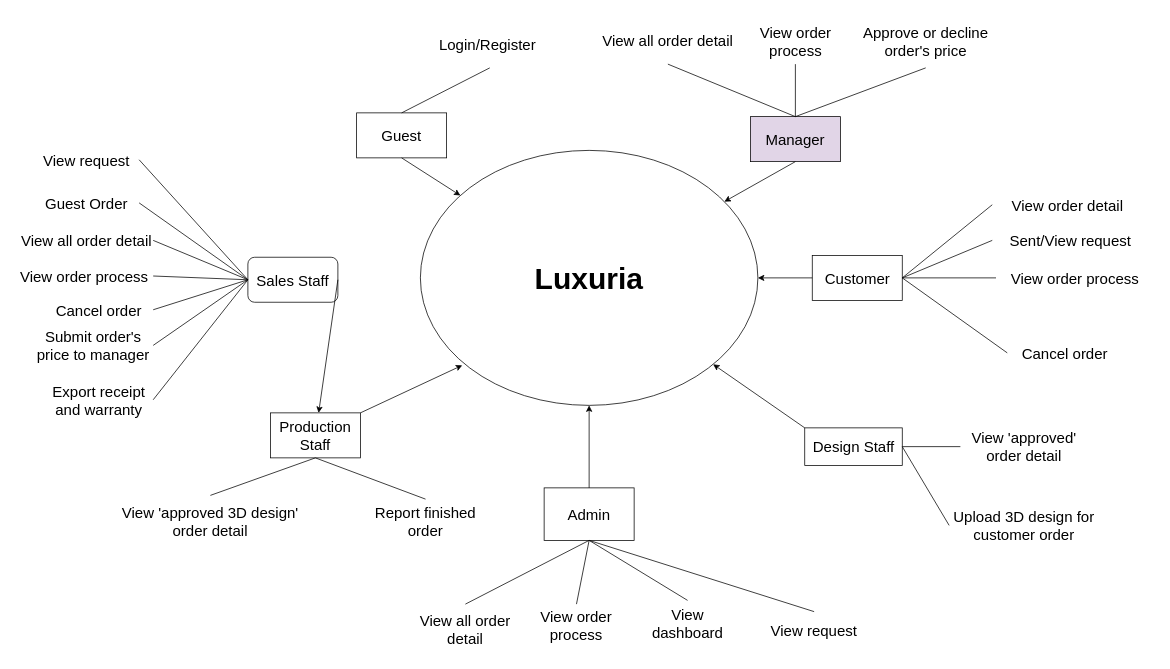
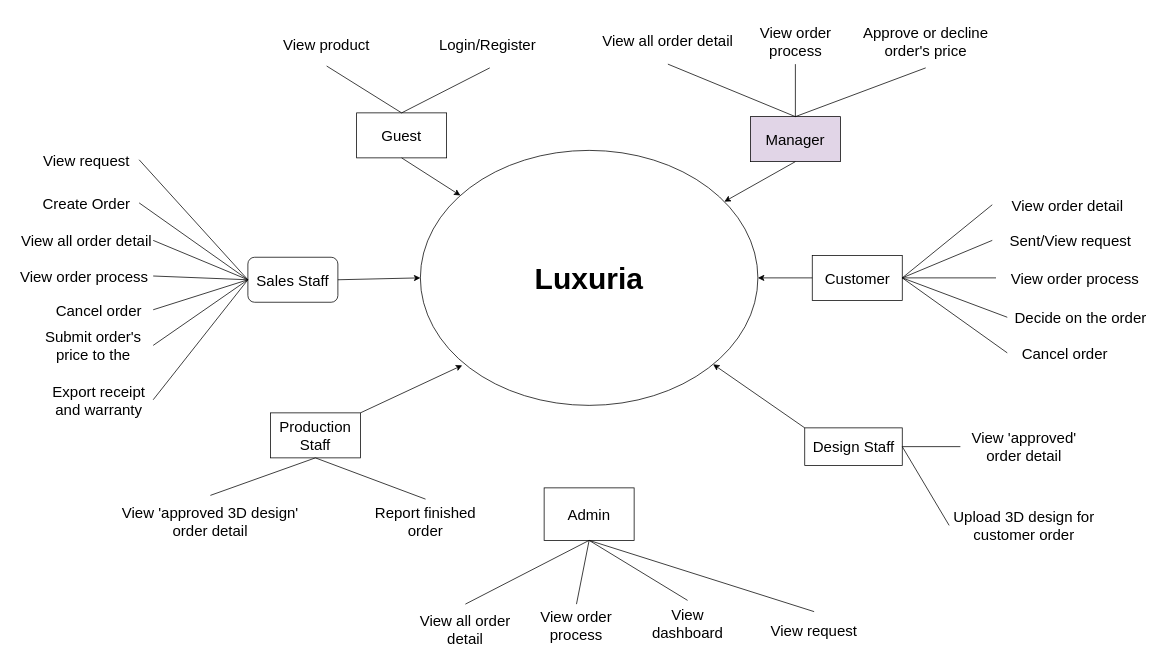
  <mxCell id="0" />
  <mxCell id="1" parent="0" />
  <mxCell id="2" value="&lt;b&gt;&lt;font style=&quot;font-size: 40px;&quot;&gt;Luxuria&lt;/font&gt;&lt;/b&gt;" style="ellipse;whiteSpace=wrap;html=1;" parent="1" vertex="1"><mxGeometry x="560" y="200" width="450" height="340" as="geometry" /></mxCell>
  <mxCell id="3" value="&lt;font style=&quot;font-size: 20px;&quot;&gt;Guest&lt;/font&gt;" style="rounded=0;whiteSpace=wrap;html=1;" parent="1" vertex="1"><mxGeometry x="475" y="150" width="120" height="60" as="geometry" /></mxCell>
+ <mxCell id="4" value="&lt;font style=&quot;font-size: 20px;&quot;&gt;View product&lt;/font&gt;" style="text;html=1;align=center;verticalAlign=middle;whiteSpace=wrap;rounded=0;" parent="1" vertex="1"><mxGeometry x="360" y="27.5" width="150" height="60" as="geometry" /></mxCell>
  <mxCell id="5" value="&lt;font style=&quot;font-size: 20px;&quot;&gt;Login/Register&amp;nbsp;&lt;/font&gt;" style="text;html=1;align=center;verticalAlign=middle;whiteSpace=wrap;rounded=0;" parent="1" vertex="1"><mxGeometry x="580" y="25" width="145" height="65" as="geometry" /></mxCell>
  <mxCell id="6" value="&lt;font style=&quot;font-size: 20px;&quot;&gt;Customer&lt;/font&gt;" style="rounded=0;whiteSpace=wrap;html=1;" parent="1" vertex="1"><mxGeometry x="1082.5" y="340" width="120" height="60" as="geometry" /></mxCell>
  <mxCell id="7" value="&lt;font style=&quot;font-size: 20px;&quot;&gt;Sent/View request&lt;/font&gt;" style="text;html=1;align=center;verticalAlign=middle;whiteSpace=wrap;rounded=0;" parent="1" vertex="1"><mxGeometry x="1322.5" y="297.5" width="207.5" height="45" as="geometry" /></mxCell>
  <mxCell id="8" value="&lt;font style=&quot;font-size: 20px;&quot;&gt;View order detail&lt;/font&gt;" style="text;html=1;align=center;verticalAlign=middle;whiteSpace=wrap;rounded=0;" parent="1" vertex="1"><mxGeometry x="1322.5" y="247.5" width="200" height="50" as="geometry" /></mxCell>
  <mxCell id="9" value="&lt;font style=&quot;font-size: 20px;&quot;&gt;View order process&lt;/font&gt;" style="text;html=1;align=center;verticalAlign=middle;whiteSpace=wrap;rounded=0;" parent="1" vertex="1"><mxGeometry x="1327.5" y="352.5" width="210" height="35" as="geometry" /></mxCell>
+ <mxCell id="10" value="&lt;font style=&quot;font-size: 20px;&quot;&gt;Decide on the order&lt;/font&gt;" style="text;html=1;align=center;verticalAlign=middle;whiteSpace=wrap;rounded=0;" parent="1" vertex="1"><mxGeometry x="1342.5" y="400" width="195" height="45" as="geometry" /></mxCell>
  <mxCell id="11" value="&lt;font style=&quot;font-size: 20px;&quot;&gt;Cancel order&lt;/font&gt;" style="text;html=1;align=center;verticalAlign=middle;whiteSpace=wrap;rounded=0;" parent="1" vertex="1"><mxGeometry x="1342.5" y="451" width="152.5" height="38" as="geometry" /></mxCell>
  <mxCell id="12" value="&lt;font style=&quot;font-size: 20px;&quot;&gt;Sales Staff&lt;/font&gt;" style="whiteSpace=wrap;html=1;rounded=1;" parent="1" vertex="1"><mxGeometry x="330" y="342.5" width="120" height="60" as="geometry" /></mxCell>
  <mxCell id="13" value="&lt;font style=&quot;font-size: 20px;&quot;&gt;View request&lt;/font&gt;" style="text;html=1;align=center;verticalAlign=middle;whiteSpace=wrap;rounded=0;" parent="1" vertex="1"><mxGeometry x="45" y="187.5" width="140" height="50" as="geometry" /></mxCell>
- <mxCell id="14" value="&lt;font style=&quot;font-size: 20px;&quot;&gt;Guest&amp;nbsp;Order&lt;/font&gt;" style="text;html=1;align=center;verticalAlign=middle;whiteSpace=wrap;rounded=0;" parent="1" vertex="1"><mxGeometry x="45" y="245" width="140" height="50" as="geometry" /></mxCell>
+ <mxCell id="14" value="&lt;font style=&quot;font-size: 20px;&quot;&gt;Create&amp;nbsp;Order&lt;/font&gt;" style="text;html=1;align=center;verticalAlign=middle;whiteSpace=wrap;rounded=0;" parent="1" vertex="1"><mxGeometry x="45" y="245" width="140" height="50" as="geometry" /></mxCell>
  <mxCell id="15" value="&lt;font style=&quot;font-size: 20px;&quot;&gt;View all&amp;nbsp;order detail&lt;/font&gt;" style="text;html=1;align=center;verticalAlign=middle;whiteSpace=wrap;rounded=0;" parent="1" vertex="1"><mxGeometry x="26.25" y="290" width="177.5" height="60" as="geometry" /></mxCell>
  <mxCell id="16" value="&lt;font style=&quot;font-size: 20px;&quot;&gt;View order process&lt;/font&gt;" style="text;html=1;align=center;verticalAlign=middle;whiteSpace=wrap;rounded=0;" parent="1" vertex="1"><mxGeometry x="20" y="342.5" width="183.75" height="50" as="geometry" /></mxCell>
  <mxCell id="17" value="&lt;font style=&quot;font-size: 20px;&quot;&gt;Cancel order&lt;/font&gt;" style="text;html=1;align=center;verticalAlign=middle;whiteSpace=wrap;rounded=0;" parent="1" vertex="1"><mxGeometry x="58.75" y="392.5" width="145" height="40" as="geometry" /></mxCell>
- <mxCell id="18" value="&lt;font style=&quot;font-size: 20px;&quot;&gt;Submit order's price to manager&lt;/font&gt;" style="text;html=1;align=center;verticalAlign=middle;whiteSpace=wrap;rounded=0;" parent="1" vertex="1"><mxGeometry x="43.75" y="432.5" width="160" height="55" as="geometry" /></mxCell>
+ <mxCell id="18" value="&lt;font style=&quot;font-size: 20px;&quot;&gt;Submit order's price to the&lt;/font&gt;" style="text;html=1;align=center;verticalAlign=middle;whiteSpace=wrap;rounded=0;" parent="1" vertex="1"><mxGeometry x="43.75" y="432.5" width="160" height="55" as="geometry" /></mxCell>
  <mxCell id="19" value="&lt;font style=&quot;font-size: 20px;&quot;&gt;Export receipt and warranty&lt;/font&gt;" style="text;html=1;align=center;verticalAlign=middle;whiteSpace=wrap;rounded=0;" parent="1" vertex="1"><mxGeometry x="58.75" y="507.5" width="145" height="50" as="geometry" /></mxCell>
  <mxCell id="20" value="&lt;font style=&quot;font-size: 20px;&quot;&gt;View all order detail&lt;/font&gt;" style="text;html=1;align=center;verticalAlign=middle;whiteSpace=wrap;rounded=0;" parent="1" vertex="1"><mxGeometry x="800" y="20" width="180" height="65" as="geometry" /></mxCell>
  <mxCell id="21" value="&lt;font style=&quot;font-size: 20px;&quot;&gt;View order process&lt;/font&gt;" style="text;html=1;align=center;verticalAlign=middle;whiteSpace=wrap;rounded=0;" parent="1" vertex="1"><mxGeometry x="997.5" y="25" width="125" height="60" as="geometry" /></mxCell>
  <mxCell id="22" value="&lt;font style=&quot;font-size: 20px;&quot;&gt;Approve or decline order's price&lt;/font&gt;" style="text;html=1;align=center;verticalAlign=middle;whiteSpace=wrap;rounded=0;" parent="1" vertex="1"><mxGeometry x="1140" y="20" width="187.5" height="70" as="geometry" /></mxCell>
  <mxCell id="23" style="edgeStyle=orthogonalEdgeStyle;rounded=0;orthogonalLoop=1;jettySize=auto;html=1;exitX=0.5;exitY=1;exitDx=0;exitDy=0;" parent="1" edge="1"><mxGeometry relative="1" as="geometry"><mxPoint x="427.5" y="107.5" as="sourcePoint" /><mxPoint x="427.5" y="107.5" as="targetPoint" /></mxGeometry></mxCell>
  <mxCell id="24" value="&lt;font style=&quot;font-size: 20px;&quot;&gt;Manager&lt;/font&gt;" style="rounded=0;whiteSpace=wrap;html=1;fillColor=#e1d5e7;" parent="1" vertex="1"><mxGeometry x="1000" y="155" width="120" height="60" as="geometry" /></mxCell>
  <mxCell id="25" value="&lt;font style=&quot;font-size: 20px;&quot;&gt;Design Staff&lt;/font&gt;" style="rounded=0;whiteSpace=wrap;html=1;" parent="1" vertex="1"><mxGeometry x="1072.5" y="570" width="130" height="50" as="geometry" /></mxCell>
  <mxCell id="26" value="&lt;font style=&quot;font-size: 20px;&quot;&gt;View 'approved' order detail&lt;/font&gt;" style="text;html=1;align=center;verticalAlign=middle;whiteSpace=wrap;rounded=0;" parent="1" vertex="1"><mxGeometry x="1280" y="565" width="170" height="60" as="geometry" /></mxCell>
  <mxCell id="27" value="&lt;font style=&quot;font-size: 20px;&quot;&gt;Upload 3D design for customer order&lt;/font&gt;" style="text;html=1;align=center;verticalAlign=middle;whiteSpace=wrap;rounded=0;" parent="1" vertex="1"><mxGeometry x="1265" y="670" width="200" height="60" as="geometry" /></mxCell>
  <mxCell id="28" value="&lt;font style=&quot;font-size: 20px;&quot;&gt;Production Staff&lt;/font&gt;" style="rounded=0;whiteSpace=wrap;html=1;" parent="1" vertex="1"><mxGeometry x="360" y="550" width="120" height="60" as="geometry" /></mxCell>
  <mxCell id="29" value="&lt;font style=&quot;font-size: 20px;&quot;&gt;View 'approved 3D design' order detail&lt;/font&gt;" style="text;html=1;align=center;verticalAlign=middle;whiteSpace=wrap;rounded=0;" parent="1" vertex="1"><mxGeometry x="150" y="660" width="260" height="70" as="geometry" /></mxCell>
  <mxCell id="30" value="&lt;font style=&quot;font-size: 20px;&quot;&gt;Report finished order&lt;/font&gt;" style="text;html=1;align=center;verticalAlign=middle;whiteSpace=wrap;rounded=0;" parent="1" vertex="1"><mxGeometry x="480" y="665" width="173.75" height="60" as="geometry" /></mxCell>
  <mxCell id="31" value="&lt;font style=&quot;font-size: 20px;&quot;&gt;Admin&lt;/font&gt;" style="rounded=0;whiteSpace=wrap;html=1;" parent="1" vertex="1"><mxGeometry x="725" y="650" width="120" height="70" as="geometry" /></mxCell>
  <mxCell id="32" value="&lt;font style=&quot;font-size: 20px;&quot;&gt;View all order detail&lt;/font&gt;" style="text;html=1;align=center;verticalAlign=middle;whiteSpace=wrap;rounded=0;" parent="1" vertex="1"><mxGeometry x="540" y="805" width="160" height="65" as="geometry" /></mxCell>
  <mxCell id="33" value="&lt;font style=&quot;font-size: 20px;&quot;&gt;View order process&lt;/font&gt;" style="text;html=1;align=center;verticalAlign=middle;whiteSpace=wrap;rounded=0;" parent="1" vertex="1"><mxGeometry x="700" y="805" width="136.25" height="55" as="geometry" /></mxCell>
  <mxCell id="34" value="&lt;font style=&quot;font-size: 20px;&quot;&gt;View dashboard&lt;/font&gt;" style="text;html=1;align=center;verticalAlign=middle;whiteSpace=wrap;rounded=0;" parent="1" vertex="1"><mxGeometry x="845" y="800" width="142.5" height="60" as="geometry" /></mxCell>
  <mxCell id="35" value="" style="endArrow=none;html=1;rounded=0;entryX=0.5;entryY=0;entryDx=0;entryDy=0;exitX=0.5;exitY=1;exitDx=0;exitDy=0;" parent="1" source="31" target="32" edge="1"><mxGeometry width="50" height="50" relative="1" as="geometry"><mxPoint x="790" y="955" as="sourcePoint" /><mxPoint x="670" y="890" as="targetPoint" /></mxGeometry></mxCell>
  <mxCell id="36" style="edgeStyle=orthogonalEdgeStyle;rounded=0;orthogonalLoop=1;jettySize=auto;html=1;exitX=0.5;exitY=1;exitDx=0;exitDy=0;" parent="1" source="24" target="24" edge="1"><mxGeometry relative="1" as="geometry" /></mxCell>
  <mxCell id="37" value="" style="endArrow=none;html=1;rounded=0;entryX=0;entryY=0.5;entryDx=0;entryDy=0;exitX=1;exitY=0.5;exitDx=0;exitDy=0;" parent="1" source="16" target="12" edge="1"><mxGeometry width="50" height="50" relative="1" as="geometry"><mxPoint x="192.5" y="425" as="sourcePoint" /><mxPoint x="242.5" y="375" as="targetPoint" /></mxGeometry></mxCell>
  <mxCell id="38" value="" style="endArrow=none;html=1;rounded=0;entryX=0;entryY=0.5;entryDx=0;entryDy=0;exitX=1;exitY=0.5;exitDx=0;exitDy=0;" parent="1" source="17" target="12" edge="1"><mxGeometry width="50" height="50" relative="1" as="geometry"><mxPoint x="192.5" y="425" as="sourcePoint" /><mxPoint x="242.5" y="375" as="targetPoint" /></mxGeometry></mxCell>
  <mxCell id="39" value="" style="endArrow=none;html=1;rounded=0;entryX=0;entryY=0.5;entryDx=0;entryDy=0;exitX=1;exitY=0.5;exitDx=0;exitDy=0;" parent="1" source="18" target="12" edge="1"><mxGeometry width="50" height="50" relative="1" as="geometry"><mxPoint x="192.5" y="425" as="sourcePoint" /><mxPoint x="242.5" y="375" as="targetPoint" /></mxGeometry></mxCell>
  <mxCell id="40" value="" style="endArrow=none;html=1;rounded=0;entryX=0;entryY=0.5;entryDx=0;entryDy=0;exitX=1;exitY=0.5;exitDx=0;exitDy=0;" parent="1" source="19" target="12" edge="1"><mxGeometry width="50" height="50" relative="1" as="geometry"><mxPoint x="192.5" y="425" as="sourcePoint" /><mxPoint x="242.5" y="375" as="targetPoint" /></mxGeometry></mxCell>
  <mxCell id="41" value="" style="endArrow=none;html=1;rounded=0;exitX=0;exitY=0.5;exitDx=0;exitDy=0;entryX=1;entryY=0.5;entryDx=0;entryDy=0;" parent="1" source="12" target="15" edge="1"><mxGeometry width="50" height="50" relative="1" as="geometry"><mxPoint x="262.5" y="385" as="sourcePoint" /><mxPoint x="312.5" y="335" as="targetPoint" /></mxGeometry></mxCell>
  <mxCell id="42" value="" style="endArrow=none;html=1;rounded=0;exitX=0;exitY=0.5;exitDx=0;exitDy=0;entryX=1;entryY=0.5;entryDx=0;entryDy=0;" parent="1" source="12" target="14" edge="1"><mxGeometry width="50" height="50" relative="1" as="geometry"><mxPoint x="262.5" y="385" as="sourcePoint" /><mxPoint x="312.5" y="335" as="targetPoint" /></mxGeometry></mxCell>
  <mxCell id="43" value="" style="endArrow=none;html=1;rounded=0;exitX=0;exitY=0.5;exitDx=0;exitDy=0;entryX=1;entryY=0.5;entryDx=0;entryDy=0;" parent="1" source="12" target="13" edge="1"><mxGeometry width="50" height="50" relative="1" as="geometry"><mxPoint x="262.5" y="385" as="sourcePoint" /><mxPoint x="312.5" y="335" as="targetPoint" /></mxGeometry></mxCell>
- <mxCell id="44" value="" style="endArrow=classic;html=1;rounded=0;exitX=1;exitY=0.5;exitDx=0;exitDy=0;" parent="1" source="12" target="28" edge="1"><mxGeometry width="50" height="50" relative="1" as="geometry"><mxPoint x="560" y="440" as="sourcePoint" /><mxPoint y="390" as="targetPoint" x="610" /></mxGeometry></mxCell>
+ <mxCell id="44" value="" style="endArrow=classic;html=1;rounded=0;exitX=1;exitY=0.5;exitDx=0;exitDy=0;entryX=0;entryY=0.5;entryDx=0;entryDy=0;" parent="1" source="12" target="2" edge="1"><mxGeometry width="50" height="50" relative="1" as="geometry"><mxPoint x="560" y="440" as="sourcePoint" /><mxPoint y="390" as="targetPoint" x="610" /></mxGeometry></mxCell>
  <mxCell id="45" value="" style="endArrow=none;html=1;rounded=0;exitX=0.5;exitY=0;exitDx=0;exitDy=0;entryX=0.5;entryY=1;entryDx=0;entryDy=0;" parent="1" source="29" target="28" edge="1"><mxGeometry width="50" height="50" relative="1" as="geometry"><mxPoint x="420" y="630" as="sourcePoint" /><mxPoint x="470" y="580" as="targetPoint" /></mxGeometry></mxCell>
  <mxCell id="46" value="" style="endArrow=none;html=1;rounded=0;entryX=0.5;entryY=1;entryDx=0;entryDy=0;exitX=0.5;exitY=0;exitDx=0;exitDy=0;" parent="1" source="33" target="31" edge="1"><mxGeometry width="50" height="50" relative="1" as="geometry"><mxPoint x="615" y="805" as="sourcePoint" /><mxPoint x="665" y="755" as="targetPoint" /></mxGeometry></mxCell>
  <mxCell id="47" value="" style="endArrow=none;html=1;rounded=0;entryX=0.5;entryY=0;entryDx=0;entryDy=0;exitX=0.5;exitY=1;exitDx=0;exitDy=0;" parent="1" source="31" target="34" edge="1"><mxGeometry width="50" height="50" relative="1" as="geometry"><mxPoint x="765" y="815" as="sourcePoint" /><mxPoint x="815" y="765" as="targetPoint" /></mxGeometry></mxCell>
  <mxCell id="48" value="" style="endArrow=none;html=1;rounded=0;exitX=1;exitY=0.5;exitDx=0;exitDy=0;entryX=0;entryY=0.5;entryDx=0;entryDy=0;" parent="1" source="6" target="8" edge="1"><mxGeometry width="50" height="50" relative="1" as="geometry"><mxPoint x="1140" y="375" as="sourcePoint" /><mxPoint x="1200" y="395" as="targetPoint" /></mxGeometry></mxCell>
  <mxCell id="49" value="" style="endArrow=none;html=1;rounded=0;entryX=0;entryY=0.5;entryDx=0;entryDy=0;exitX=1;exitY=0.5;exitDx=0;exitDy=0;" parent="1" source="6" target="7" edge="1"><mxGeometry width="50" height="50" relative="1" as="geometry"><mxPoint x="1140" y="375" as="sourcePoint" /><mxPoint x="1200" y="395" as="targetPoint" /></mxGeometry></mxCell>
  <mxCell id="50" value="" style="endArrow=none;html=1;rounded=0;entryX=0;entryY=0.5;entryDx=0;entryDy=0;exitX=1;exitY=0.5;exitDx=0;exitDy=0;" parent="1" source="6" target="9" edge="1"><mxGeometry width="50" height="50" relative="1" as="geometry"><mxPoint x="1140" y="375" as="sourcePoint" /><mxPoint x="1200" y="395" as="targetPoint" /></mxGeometry></mxCell>
+ <mxCell id="51" value="" style="endArrow=none;html=1;rounded=0;entryX=0;entryY=0.5;entryDx=0;entryDy=0;exitX=1;exitY=0.5;exitDx=0;exitDy=0;" parent="1" source="6" target="10" edge="1"><mxGeometry width="50" height="50" relative="1" as="geometry"><mxPoint x="1140" y="375" as="sourcePoint" /><mxPoint x="1200" y="395" as="targetPoint" /></mxGeometry></mxCell>
  <mxCell id="52" value="" style="endArrow=none;html=1;rounded=0;exitX=1;exitY=0.5;exitDx=0;exitDy=0;entryX=0;entryY=0.5;entryDx=0;entryDy=0;" parent="1" source="6" target="11" edge="1"><mxGeometry width="50" height="50" relative="1" as="geometry"><mxPoint x="1140" y="375" as="sourcePoint" /><mxPoint x="1200" y="395" as="targetPoint" /></mxGeometry></mxCell>
  <mxCell id="53" value="" style="endArrow=classic;html=1;rounded=0;exitX=0;exitY=0.5;exitDx=0;exitDy=0;entryX=1;entryY=0.5;entryDx=0;entryDy=0;" parent="1" source="6" target="2" edge="1"><mxGeometry width="50" height="50" relative="1" as="geometry"><mxPoint x="1020" y="360" as="sourcePoint" /><mxPoint x="1070" y="310" as="targetPoint" /></mxGeometry></mxCell>
  <mxCell id="54" value="" style="endArrow=none;html=1;rounded=0;entryX=0;entryY=0.5;entryDx=0;entryDy=0;exitX=1;exitY=0.5;exitDx=0;exitDy=0;" parent="1" source="25" target="26" edge="1"><mxGeometry width="50" height="50" relative="1" as="geometry"><mxPoint x="1092.5" y="520" as="sourcePoint" /><mxPoint x="1142.5" y="470" as="targetPoint" /></mxGeometry></mxCell>
  <mxCell id="55" value="" style="endArrow=none;html=1;rounded=0;exitX=0;exitY=0.5;exitDx=0;exitDy=0;entryX=1;entryY=0.5;entryDx=0;entryDy=0;" parent="1" source="27" target="25" edge="1"><mxGeometry width="50" height="50" relative="1" as="geometry"><mxPoint x="1022.5" y="540" as="sourcePoint" /><mxPoint x="1072.5" y="490" as="targetPoint" /></mxGeometry></mxCell>
  <mxCell id="56" value="" style="endArrow=none;html=1;rounded=0;exitX=0.5;exitY=0;exitDx=0;exitDy=0;entryX=0.5;entryY=1;entryDx=0;entryDy=0;" parent="1" source="30" target="28" edge="1"><mxGeometry width="50" height="50" relative="1" as="geometry"><mxPoint x="460" y="680" as="sourcePoint" /><mxPoint x="510" y="630" as="targetPoint" /></mxGeometry></mxCell>
  <mxCell id="57" value="" style="endArrow=classic;html=1;rounded=0;exitX=1;exitY=0;exitDx=0;exitDy=0;entryX=0.124;entryY=0.843;entryDx=0;entryDy=0;entryPerimeter=0;" parent="1" source="28" target="2" edge="1"><mxGeometry width="50" height="50" relative="1" as="geometry"><mxPoint x="470" y="670" as="sourcePoint" /><mxPoint x="520" y="620" as="targetPoint" /></mxGeometry></mxCell>
- <mxCell id="58" value="" style="endArrow=classic;html=1;rounded=0;exitX=0.5;exitY=0;exitDx=0;exitDy=0;entryX=0.5;entryY=1;entryDx=0;entryDy=0;" parent="1" source="31" target="2" edge="1"><mxGeometry width="50" height="50" relative="1" as="geometry"><mxPoint x="800" y="660" as="sourcePoint" /><mxPoint x="850" y="610" as="targetPoint" /></mxGeometry></mxCell>
  <mxCell id="59" value="" style="endArrow=classic;html=1;rounded=0;exitX=0;exitY=0;exitDx=0;exitDy=0;" parent="1" source="25" target="2" edge="1"><mxGeometry width="50" height="50" relative="1" as="geometry"><mxPoint x="980" y="600" as="sourcePoint" /><mxPoint x="1030" y="550" as="targetPoint" /></mxGeometry></mxCell>
  <mxCell id="60" value="" style="endArrow=classic;html=1;rounded=0;exitX=0.5;exitY=1;exitDx=0;exitDy=0;" parent="1" source="24" target="2" edge="1"><mxGeometry width="50" height="50" relative="1" as="geometry"><mxPoint x="870" y="140" as="sourcePoint" /><mxPoint x="920" y="90" as="targetPoint" /></mxGeometry></mxCell>
  <mxCell id="61" value="" style="endArrow=none;html=1;rounded=0;exitX=0.5;exitY=0;exitDx=0;exitDy=0;entryX=0.5;entryY=1;entryDx=0;entryDy=0;" parent="1" source="24" target="21" edge="1"><mxGeometry width="50" height="50" relative="1" as="geometry"><mxPoint x="990" y="60" as="sourcePoint" /><mxPoint x="1040" y="10" as="targetPoint" /></mxGeometry></mxCell>
  <mxCell id="62" value="" style="endArrow=none;html=1;rounded=0;exitX=0.5;exitY=0;exitDx=0;exitDy=0;entryX=0.5;entryY=1;entryDx=0;entryDy=0;" parent="1" source="24" target="20" edge="1"><mxGeometry width="50" height="50" relative="1" as="geometry"><mxPoint x="990" y="80" as="sourcePoint" /><mxPoint x="1040" y="30" as="targetPoint" /></mxGeometry></mxCell>
  <mxCell id="63" value="" style="endArrow=none;html=1;rounded=0;entryX=0.5;entryY=0;entryDx=0;entryDy=0;exitX=0.5;exitY=1;exitDx=0;exitDy=0;" parent="1" source="22" target="24" edge="1"><mxGeometry width="50" height="50" relative="1" as="geometry"><mxPoint x="990" y="80" as="sourcePoint" /><mxPoint x="1040" y="30" as="targetPoint" /></mxGeometry></mxCell>
  <mxCell id="64" value="" style="endArrow=classic;html=1;rounded=0;exitX=0.5;exitY=1;exitDx=0;exitDy=0;" parent="1" source="3" target="2" edge="1"><mxGeometry width="50" height="50" relative="1" as="geometry"><mxPoint x="540" y="200" as="sourcePoint" /><mxPoint x="590" y="150" as="targetPoint" /></mxGeometry></mxCell>
+ <mxCell id="65" value="" style="endArrow=none;html=1;rounded=0;exitX=0.5;exitY=0;exitDx=0;exitDy=0;entryX=0.5;entryY=1;entryDx=0;entryDy=0;" parent="1" source="3" target="4" edge="1"><mxGeometry width="50" height="50" relative="1" as="geometry"><mxPoint x="510" y="190" as="sourcePoint" /><mxPoint x="560" y="140" as="targetPoint" /></mxGeometry></mxCell>
  <mxCell id="66" value="" style="endArrow=none;html=1;rounded=0;exitX=0.5;exitY=0;exitDx=0;exitDy=0;entryX=0.5;entryY=1;entryDx=0;entryDy=0;" parent="1" source="3" target="5" edge="1"><mxGeometry width="50" height="50" relative="1" as="geometry"><mxPoint x="500" y="180" as="sourcePoint" /><mxPoint x="550" y="130" as="targetPoint" /></mxGeometry></mxCell>
  <mxCell id="67" value="&lt;span style=&quot;font-size: 20px;&quot;&gt;View request&lt;/span&gt;" style="text;html=1;align=center;verticalAlign=middle;whiteSpace=wrap;rounded=0;" vertex="1" parent="1"><mxGeometry x="980" y="815" width="210" height="50" as="geometry" /></mxCell>
  <mxCell id="68" style="edgeStyle=orthogonalEdgeStyle;rounded=0;orthogonalLoop=1;jettySize=auto;html=1;exitX=0.5;exitY=1;exitDx=0;exitDy=0;" edge="1" parent="1" source="32" target="32"><mxGeometry relative="1" as="geometry" /></mxCell>
  <mxCell id="69" value="" style="endArrow=none;html=1;rounded=0;exitX=0.5;exitY=0;exitDx=0;exitDy=0;entryX=0.5;entryY=1;entryDx=0;entryDy=0;" edge="1" parent="1" source="67" target="31"><mxGeometry width="50" height="50" relative="1" as="geometry"><mxPoint x="1020" y="810" as="sourcePoint" /><mxPoint x="1070" y="760" as="targetPoint" /></mxGeometry></mxCell>
